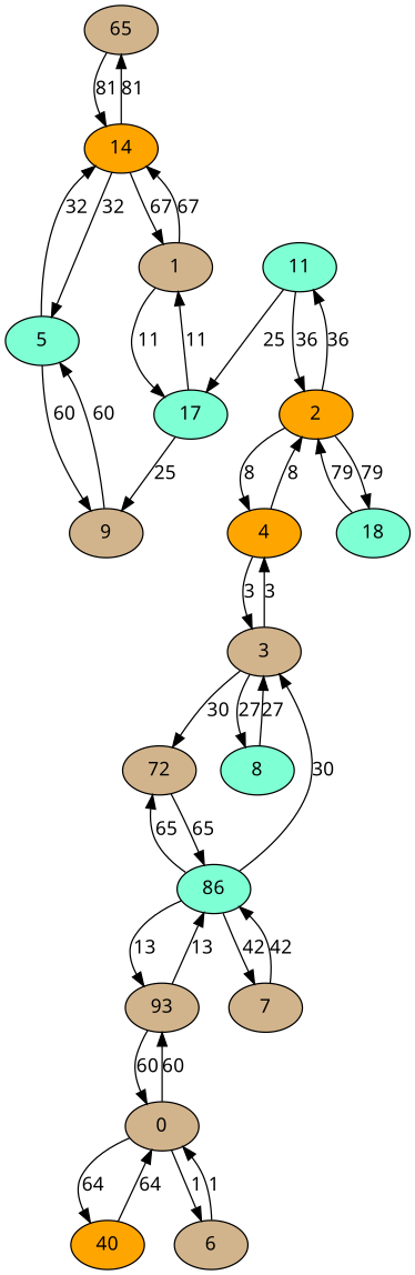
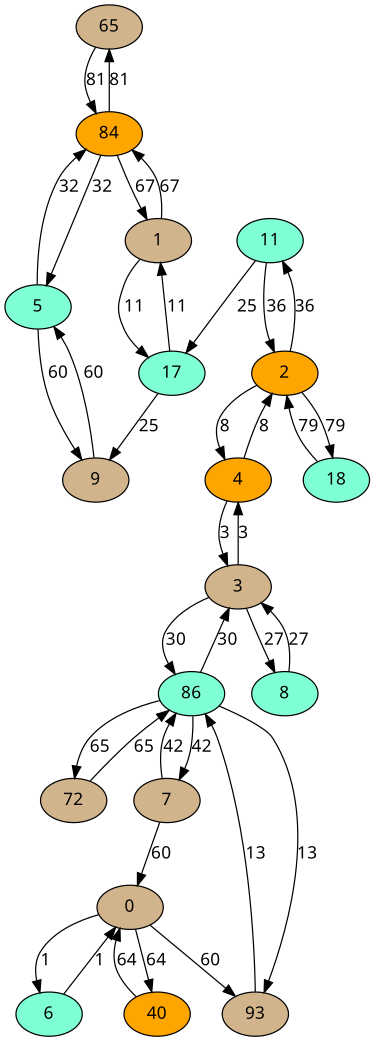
  digraph {
    fontname="Noto Sans"
    node [fillcolor=tan fontname="Noto Sans" style=filled]
    edge [fontname="Noto Sans"]
    n1 [label=65]
-   14 [fillcolor=orange]
+   14 [fillcolor=orange label=84]
    1
    5 [fillcolor=aquamarine]
    17 [fillcolor=aquamarine]
    9
    18 [fillcolor=aquamarine]
    2 [fillcolor=orange]
    11 [fillcolor=aquamarine]
    4 [fillcolor=orange]
    3
    n12 [label=72]
    n13 [fillcolor=aquamarine label=86]
    n14 [label=93]
    7
    0
    8 [fillcolor=aquamarine]
    n18 [fillcolor=orange label=40]
-   6
+   6 [fillcolor=aquamarine]
    n1 -> 14 [label=81]
    14 -> n1 [label=81]
    14 -> 1 [label=67]
    14 -> 5 [label=32]
    1 -> 14 [label=67]
    1 -> 17 [label=11]
    5 -> 14 [label=32]
    5 -> 9 [label=60]
    17 -> 1 [label=11]
    17 -> 9 [label=25]
    9 -> 5 [label=60]
    18 -> 2 [label=79]
    2 -> 18 [label=79]
    2 -> 11 [label=36]
    2 -> 4 [label=8]
    11 -> 17 [label=25]
    11 -> 2 [label=36]
    4 -> 2 [label=8]
    4 -> 3 [label=3]
    3 -> 4 [label=3]
-   3 -> n12 [label=30]
+   3 -> n13 [label=30]
    3 -> 8 [label=27]
    n12 -> n13 [label=65]
    n13 -> 3 [label=30]
    n13 -> n12 [label=65]
    n13 -> n14 [label=13]
    n13 -> 7 [label=42]
    n14 -> n13 [label=13]
-   n14 -> 0 [label=60]
+   7 -> 0 [label=60]
    7 -> n13 [label=42]
    0 -> n14 [label=60]
    0 -> n18 [label=64]
    0 -> 6 [label=1]
    8 -> 3 [label=27]
    n18 -> 0 [label=64]
    6 -> 0 [label=1]
  }
